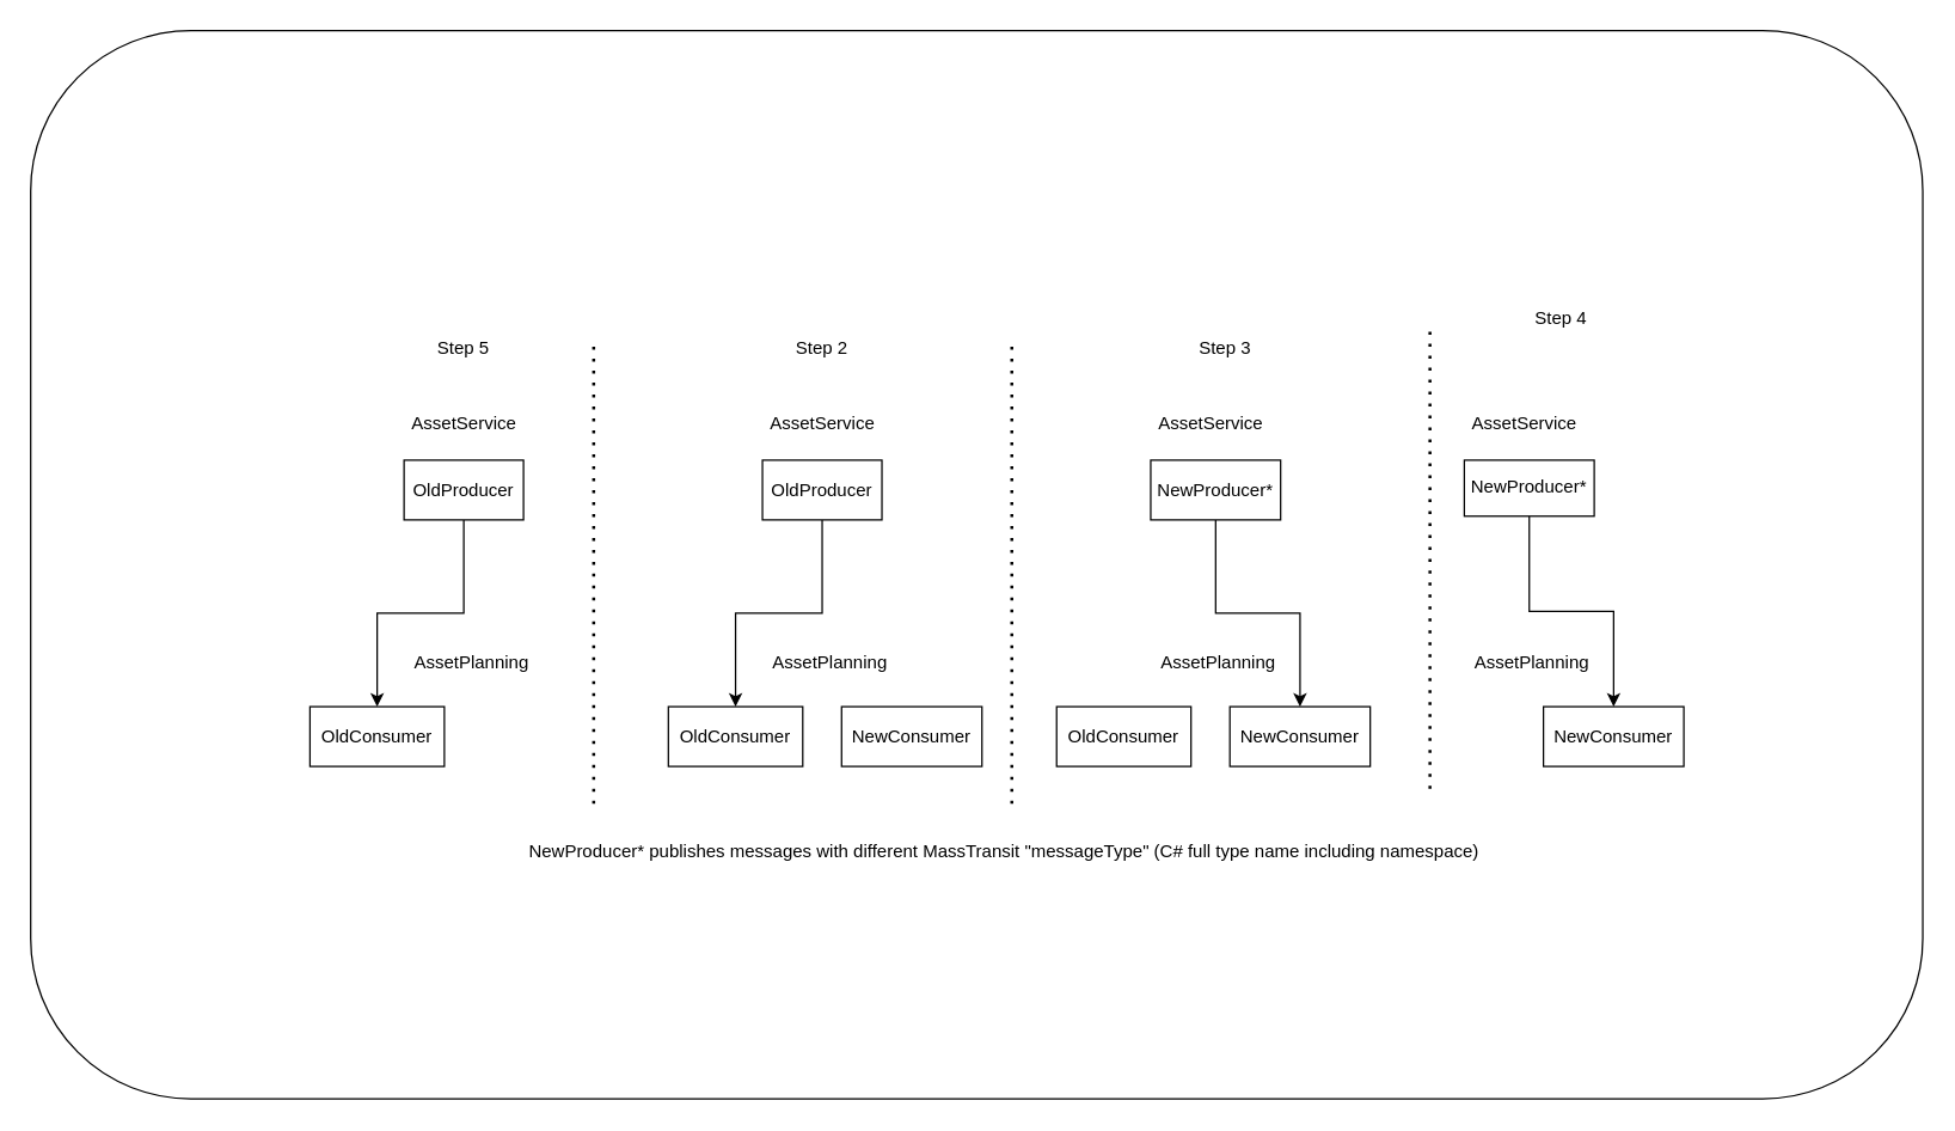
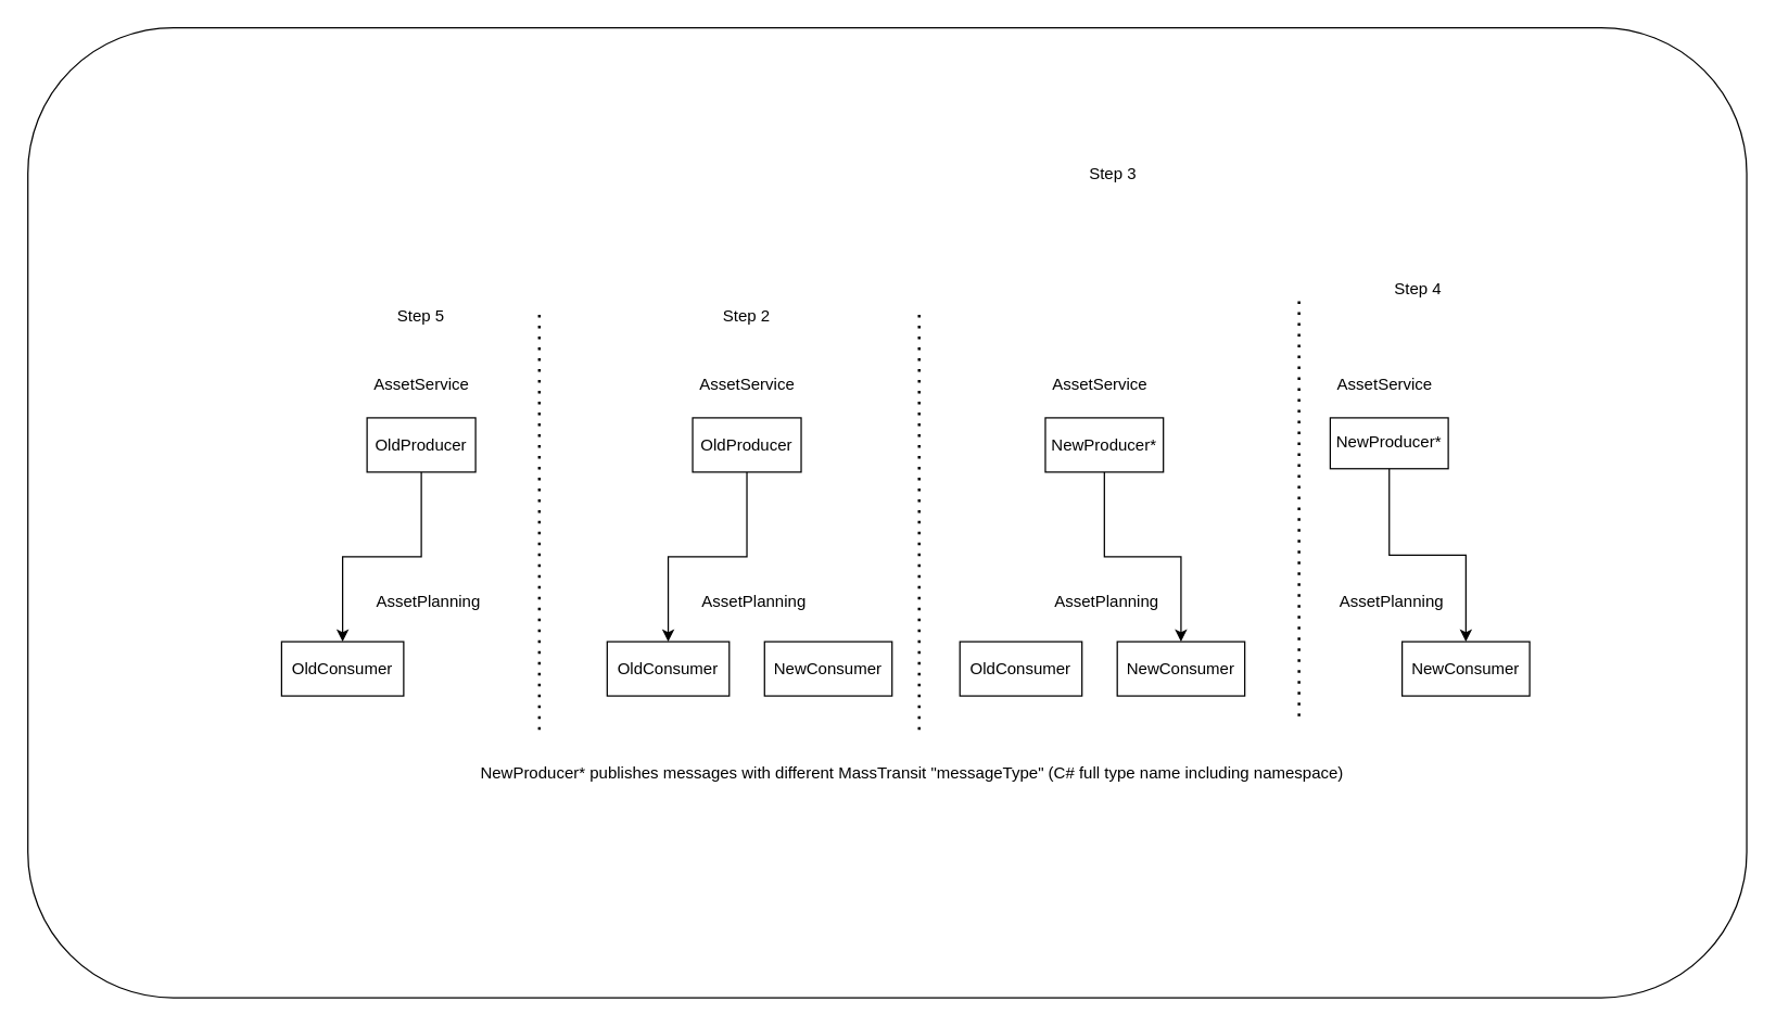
  <mxCell id="0" />
  <mxCell id="1" parent="0" />
  <mxCell id="2" value="" style="rounded=1;whiteSpace=wrap;html=1;" vertex="1" parent="1"><mxGeometry x="20" y="20" width="1267" height="715" as="geometry" /></mxCell>
  <mxCell id="3" value="AssetPlanning" style="text;html=1;align=center;verticalAlign=middle;resizable=0;points=[];autosize=1;strokeColor=none;fillColor=none;" vertex="1" parent="1"><mxGeometry x="505" y="427.5" width="100" height="30" as="geometry" /></mxCell>
  <mxCell id="4" value="OldConsumer" style="rounded=0;whiteSpace=wrap;html=1;" vertex="1" parent="1"><mxGeometry x="447" y="472.5" width="90" height="40" as="geometry" /></mxCell>
  <mxCell id="5" value="NewConsumer" style="rounded=0;whiteSpace=wrap;html=1;" vertex="1" parent="1"><mxGeometry x="563" y="472.5" width="94" height="40" as="geometry" /></mxCell>
  <mxCell id="6" value="AssetService" style="text;html=1;align=center;verticalAlign=middle;resizable=0;points=[];autosize=1;strokeColor=none;fillColor=none;" vertex="1" parent="1"><mxGeometry x="505" y="267.5" width="90" height="30" as="geometry" /></mxCell>
  <mxCell id="7" style="edgeStyle=orthogonalEdgeStyle;rounded=0;orthogonalLoop=1;jettySize=auto;html=1;entryX=0.5;entryY=0;entryDx=0;entryDy=0;" edge="1" parent="1" source="8" target="4"><mxGeometry relative="1" as="geometry" /></mxCell>
  <mxCell id="8" value="OldProducer" style="rounded=0;whiteSpace=wrap;html=1;" vertex="1" parent="1"><mxGeometry x="510" y="307.5" width="80" height="40" as="geometry" /></mxCell>
  <mxCell id="9" value="AssetPlanning" style="text;html=1;align=center;verticalAlign=middle;resizable=0;points=[];autosize=1;strokeColor=none;fillColor=none;" vertex="1" parent="1"><mxGeometry x="765" y="427.5" width="100" height="30" as="geometry" /></mxCell>
  <mxCell id="10" value="OldConsumer" style="rounded=0;whiteSpace=wrap;html=1;" vertex="1" parent="1"><mxGeometry x="707" y="472.5" width="90" height="40" as="geometry" /></mxCell>
  <mxCell id="11" value="NewConsumer" style="rounded=0;whiteSpace=wrap;html=1;" vertex="1" parent="1"><mxGeometry x="823" y="472.5" width="94" height="40" as="geometry" /></mxCell>
  <mxCell id="12" value="AssetService" style="text;html=1;align=center;verticalAlign=middle;resizable=0;points=[];autosize=1;strokeColor=none;fillColor=none;" vertex="1" parent="1"><mxGeometry x="765" y="267.5" width="90" height="30" as="geometry" /></mxCell>
  <mxCell id="13" style="edgeStyle=orthogonalEdgeStyle;rounded=0;orthogonalLoop=1;jettySize=auto;html=1;entryX=0.5;entryY=0;entryDx=0;entryDy=0;" edge="1" parent="1" source="14" target="11"><mxGeometry relative="1" as="geometry" /></mxCell>
  <mxCell id="14" value="NewProducer*" style="rounded=0;whiteSpace=wrap;html=1;" vertex="1" parent="1"><mxGeometry x="770" y="307.5" width="87" height="40" as="geometry" /></mxCell>
  <mxCell id="15" value="AssetPlanning" style="text;html=1;align=center;verticalAlign=middle;resizable=0;points=[];autosize=1;strokeColor=none;fillColor=none;" vertex="1" parent="1"><mxGeometry x="975" y="427.5" width="100" height="30" as="geometry" /></mxCell>
  <mxCell id="16" value="NewConsumer" style="rounded=0;whiteSpace=wrap;html=1;" vertex="1" parent="1"><mxGeometry x="1033" y="472.5" width="94" height="40" as="geometry" /></mxCell>
  <mxCell id="17" value="AssetService" style="text;html=1;align=center;verticalAlign=middle;resizable=0;points=[];autosize=1;strokeColor=none;fillColor=none;" vertex="1" parent="1"><mxGeometry x="975" y="267.5" width="90" height="30" as="geometry" /></mxCell>
  <mxCell id="18" style="edgeStyle=orthogonalEdgeStyle;rounded=0;orthogonalLoop=1;jettySize=auto;html=1;entryX=0.5;entryY=0;entryDx=0;entryDy=0;" edge="1" parent="1" source="19" target="16"><mxGeometry relative="1" as="geometry" /></mxCell>
  <mxCell id="19" value="NewProducer*" style="rounded=0;whiteSpace=wrap;html=1;" vertex="1" parent="1"><mxGeometry x="980" y="307.5" width="87" height="37.5" as="geometry" /></mxCell>
  <mxCell id="20" value="" style="endArrow=none;dashed=1;html=1;dashPattern=1 3;strokeWidth=2;rounded=0;" edge="1" parent="1"><mxGeometry width="50" height="50" relative="1" as="geometry"><mxPoint x="677" y="537.5" as="sourcePoint" /><mxPoint x="677" y="227.5" as="targetPoint" /></mxGeometry></mxCell>
  <mxCell id="21" value="" style="endArrow=none;dashed=1;html=1;dashPattern=1 3;strokeWidth=2;rounded=0;" edge="1" parent="1"><mxGeometry width="50" height="50" relative="1" as="geometry"><mxPoint x="957" y="527.5" as="sourcePoint" /><mxPoint x="957" y="217.5" as="targetPoint" /></mxGeometry></mxCell>
  <mxCell id="22" value="AssetPlanning" style="text;html=1;align=center;verticalAlign=middle;resizable=0;points=[];autosize=1;strokeColor=none;fillColor=none;" vertex="1" parent="1"><mxGeometry x="265" y="427.5" width="100" height="30" as="geometry" /></mxCell>
  <mxCell id="23" value="OldConsumer" style="rounded=0;whiteSpace=wrap;html=1;" vertex="1" parent="1"><mxGeometry x="207" y="472.5" width="90" height="40" as="geometry" /></mxCell>
  <mxCell id="24" value="AssetService" style="text;html=1;align=center;verticalAlign=middle;resizable=0;points=[];autosize=1;strokeColor=none;fillColor=none;" vertex="1" parent="1"><mxGeometry x="265" y="267.5" width="90" height="30" as="geometry" /></mxCell>
  <mxCell id="25" style="edgeStyle=orthogonalEdgeStyle;rounded=0;orthogonalLoop=1;jettySize=auto;html=1;entryX=0.5;entryY=0;entryDx=0;entryDy=0;" edge="1" parent="1" source="26" target="23"><mxGeometry relative="1" as="geometry" /></mxCell>
  <mxCell id="26" value="OldProducer" style="rounded=0;whiteSpace=wrap;html=1;" vertex="1" parent="1"><mxGeometry x="270" y="307.5" width="80" height="40" as="geometry" /></mxCell>
  <mxCell id="27" value="" style="endArrow=none;dashed=1;html=1;dashPattern=1 3;strokeWidth=2;rounded=0;" edge="1" parent="1"><mxGeometry width="50" height="50" relative="1" as="geometry"><mxPoint x="397" y="537.5" as="sourcePoint" /><mxPoint x="397" y="227.5" as="targetPoint" /></mxGeometry></mxCell>
  <mxCell id="28" value="Step 5" style="text;html=1;align=center;verticalAlign=middle;whiteSpace=wrap;rounded=0;" vertex="1" parent="1"><mxGeometry x="280" y="217.5" width="60" height="30" as="geometry" /></mxCell>
  <mxCell id="29" value="Step 2" style="text;html=1;align=center;verticalAlign=middle;whiteSpace=wrap;rounded=0;" vertex="1" parent="1"><mxGeometry x="520" y="217.5" width="60" height="30" as="geometry" /></mxCell>
- <mxCell id="30" value="Step 3" style="text;html=1;align=center;verticalAlign=middle;whiteSpace=wrap;rounded=0;" vertex="1" parent="1"><mxGeometry x="790" y="217.5" width="60" height="30" as="geometry" /></mxCell>
+ <mxCell id="30" value="Step 3" style="text;html=1;align=center;verticalAlign=middle;whiteSpace=wrap;rounded=0;" vertex="1" parent="1"><mxGeometry x="790" y="112.5" width="60" height="30" as="geometry" /></mxCell>
  <mxCell id="31" value="Step 4" style="text;html=1;align=center;verticalAlign=middle;whiteSpace=wrap;rounded=0;" vertex="1" parent="1"><mxGeometry x="1015" y="197.5" width="60" height="30" as="geometry" /></mxCell>
  <mxCell id="32" value="NewProducer* publishes messages with different MassTransit &quot;messageType&quot; (C# full&amp;nbsp;type name including namespace)" style="text;html=1;align=center;verticalAlign=middle;whiteSpace=wrap;rounded=0;" vertex="1" parent="1"><mxGeometry x="280" y="555" width="784" height="30" as="geometry" /></mxCell>
